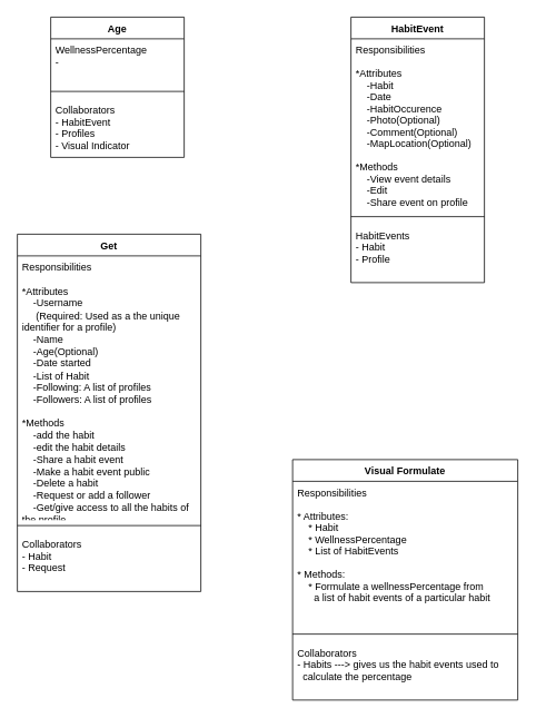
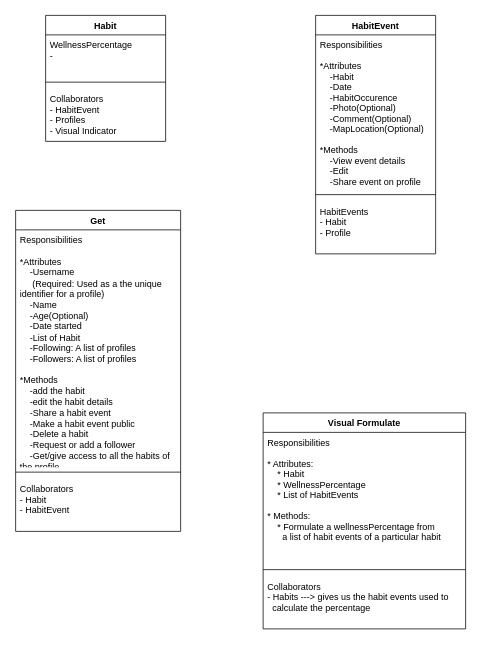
  <mxCell id="0" />
  <mxCell id="1" parent="0" />
- <mxCell id="2" value="Age" style="swimlane;fontStyle=1;align=center;verticalAlign=top;childLayout=stackLayout;horizontal=1;startSize=26;horizontalStack=0;resizeParent=1;resizeParentMax=0;resizeLast=0;collapsible=1;marginBottom=0;" parent="1" vertex="1"><mxGeometry x="60" y="20" width="160" height="168" as="geometry" /></mxCell>
+ <mxCell id="2" value="Habit" style="swimlane;fontStyle=1;align=center;verticalAlign=top;childLayout=stackLayout;horizontal=1;startSize=26;horizontalStack=0;resizeParent=1;resizeParentMax=0;resizeLast=0;collapsible=1;marginBottom=0;" parent="1" vertex="1"><mxGeometry x="60" y="20" width="160" height="168" as="geometry" /></mxCell>
  <mxCell id="3" value="WellnessPercentage&#10;- " style="text;strokeColor=none;fillColor=none;align=left;verticalAlign=top;spacingLeft=4;spacingRight=4;overflow=hidden;rotatable=0;points=[[0,0.5],[1,0.5]];portConstraint=eastwest;" parent="2" vertex="1"><mxGeometry y="26" width="160" height="54" as="geometry" /></mxCell>
  <mxCell id="4" value="" style="line;strokeWidth=1;fillColor=none;align=left;verticalAlign=middle;spacingTop=-1;spacingLeft=3;spacingRight=3;rotatable=0;labelPosition=right;points=[];portConstraint=eastwest;" parent="2" vertex="1"><mxGeometry y="80" width="160" height="18" as="geometry" /></mxCell>
  <mxCell id="5" value="Collaborators&#10;- HabitEvent&#10;- Profiles&#10;- Visual Indicator" style="text;strokeColor=none;fillColor=none;align=left;verticalAlign=top;spacingLeft=4;spacingRight=4;overflow=hidden;rotatable=0;points=[[0,0.5],[1,0.5]];portConstraint=eastwest;" parent="2" vertex="1"><mxGeometry y="98" width="160" height="70" as="geometry" /></mxCell>
  <mxCell id="6" value="HabitEvent" style="swimlane;fontStyle=1;align=center;verticalAlign=top;childLayout=stackLayout;horizontal=1;startSize=26;horizontalStack=0;resizeParent=1;resizeParentMax=0;resizeLast=0;collapsible=1;marginBottom=0;" parent="1" vertex="1"><mxGeometry x="420" y="20" width="160" height="318" as="geometry" /></mxCell>
  <mxCell id="7" value="Responsibilities&#10;&#10;*Attributes&#10;    -Habit&#10;    -Date&#10;    -HabitOccurence&#10;    -Photo(Optional)&#10;    -Comment(Optional)&#10;    -MapLocation(Optional)&#10;&#10;*Methods&#10;    -View event details&#10;    -Edit&#10;    -Share event on profile&#10;" style="text;strokeColor=none;fillColor=none;align=left;verticalAlign=top;spacingLeft=4;spacingRight=4;overflow=hidden;rotatable=0;points=[[0,0.5],[1,0.5]];portConstraint=eastwest;" parent="6" vertex="1"><mxGeometry y="26" width="160" height="204" as="geometry" /></mxCell>
  <mxCell id="8" value="" style="line;strokeWidth=1;fillColor=none;align=left;verticalAlign=middle;spacingTop=-1;spacingLeft=3;spacingRight=3;rotatable=0;labelPosition=right;points=[];portConstraint=eastwest;" parent="6" vertex="1"><mxGeometry y="230" width="160" height="18" as="geometry" /></mxCell>
  <mxCell id="9" value="HabitEvents&#10;- Habit&#10;- Profile" style="text;strokeColor=none;fillColor=none;align=left;verticalAlign=top;spacingLeft=4;spacingRight=4;overflow=hidden;rotatable=0;points=[[0,0.5],[1,0.5]];portConstraint=eastwest;" parent="6" vertex="1"><mxGeometry y="248" width="160" height="70" as="geometry" /></mxCell>
  <mxCell id="10" value="Get" style="swimlane;fontStyle=1;align=center;verticalAlign=top;childLayout=stackLayout;horizontal=1;startSize=26;horizontalStack=0;resizeParent=1;resizeParentMax=0;resizeLast=0;collapsible=1;marginBottom=0;" parent="1" vertex="1"><mxGeometry x="20" y="280" width="220" height="428" as="geometry" /></mxCell>
  <mxCell id="11" value="Responsibilities&#10;&#10;*Attributes&#10;    -Username&#10;     (Required: Used as a the unique identifier for a profile)&#10;    -Name&#10;    -Age(Optional)&#10;    -Date started&#10;    -List of Habit&#10;    -Following: A list of profiles&#10;    -Followers: A list of profiles&#10;&#10;*Methods&#10;    -add the habit&#10;    -edit the habit details&#10;    -Share a habit event &#10;    -Make a habit event public&#10;    -Delete a habit&#10;    -Request or add a follower&#10;    -Get/give access to all the habits of the profile&#10;" style="text;strokeColor=none;fillColor=none;align=left;verticalAlign=top;spacingLeft=4;spacingRight=4;overflow=hidden;rotatable=0;points=[[0,0.5],[1,0.5]];portConstraint=eastwest;whiteSpace=wrap;" parent="10" vertex="1"><mxGeometry y="26" width="220" height="314" as="geometry" /></mxCell>
  <mxCell id="12" value="" style="line;strokeWidth=1;fillColor=none;align=left;verticalAlign=middle;spacingTop=-1;spacingLeft=3;spacingRight=3;rotatable=0;labelPosition=right;points=[];portConstraint=eastwest;" parent="10" vertex="1"><mxGeometry y="340" width="220" height="18" as="geometry" /></mxCell>
- <mxCell id="13" value="Collaborators&#10;- Habit&#10;- Request" style="text;strokeColor=none;fillColor=none;align=left;verticalAlign=top;spacingLeft=4;spacingRight=4;overflow=hidden;rotatable=0;points=[[0,0.5],[1,0.5]];portConstraint=eastwest;" parent="10" vertex="1"><mxGeometry y="358" width="220" height="70" as="geometry" /></mxCell>
+ <mxCell id="13" value="Collaborators&#10;- Habit&#10;- HabitEvent" style="text;strokeColor=none;fillColor=none;align=left;verticalAlign=top;spacingLeft=4;spacingRight=4;overflow=hidden;rotatable=0;points=[[0,0.5],[1,0.5]];portConstraint=eastwest;" parent="10" vertex="1"><mxGeometry y="358" width="220" height="70" as="geometry" /></mxCell>
  <mxCell id="14" value="Visual Formulate" style="swimlane;fontStyle=1;align=center;verticalAlign=top;childLayout=stackLayout;horizontal=1;startSize=26;horizontalStack=0;resizeParent=1;resizeParentMax=0;resizeLast=0;collapsible=1;marginBottom=0;" parent="1" vertex="1"><mxGeometry x="350" y="550" width="270" height="288" as="geometry" /></mxCell>
  <mxCell id="15" value="Responsibilities&#10;&#10;* Attributes:&#10;    * Habit&#10;    * WellnessPercentage&#10;    * List of HabitEvents&#10;&#10;* Methods:&#10;    * Formulate a wellnessPercentage from &#10;      a list of habit events of a particular habit&#10;" style="text;strokeColor=none;fillColor=none;align=left;verticalAlign=top;spacingLeft=4;spacingRight=4;overflow=hidden;rotatable=0;points=[[0,0.5],[1,0.5]];portConstraint=eastwest;" parent="14" vertex="1"><mxGeometry y="26" width="270" height="174" as="geometry" /></mxCell>
  <mxCell id="16" value="" style="line;strokeWidth=1;fillColor=none;align=left;verticalAlign=middle;spacingTop=-1;spacingLeft=3;spacingRight=3;rotatable=0;labelPosition=right;points=[];portConstraint=eastwest;" parent="14" vertex="1"><mxGeometry y="200" width="270" height="18" as="geometry" /></mxCell>
  <mxCell id="17" value="Collaborators&#10;- Habits ---&gt; gives us the habit events used to &#10;  calculate the percentage " style="text;strokeColor=none;fillColor=none;align=left;verticalAlign=top;spacingLeft=4;spacingRight=4;overflow=hidden;rotatable=0;points=[[0,0.5],[1,0.5]];portConstraint=eastwest;" parent="14" vertex="1"><mxGeometry y="218" width="270" height="70" as="geometry" /></mxCell>
